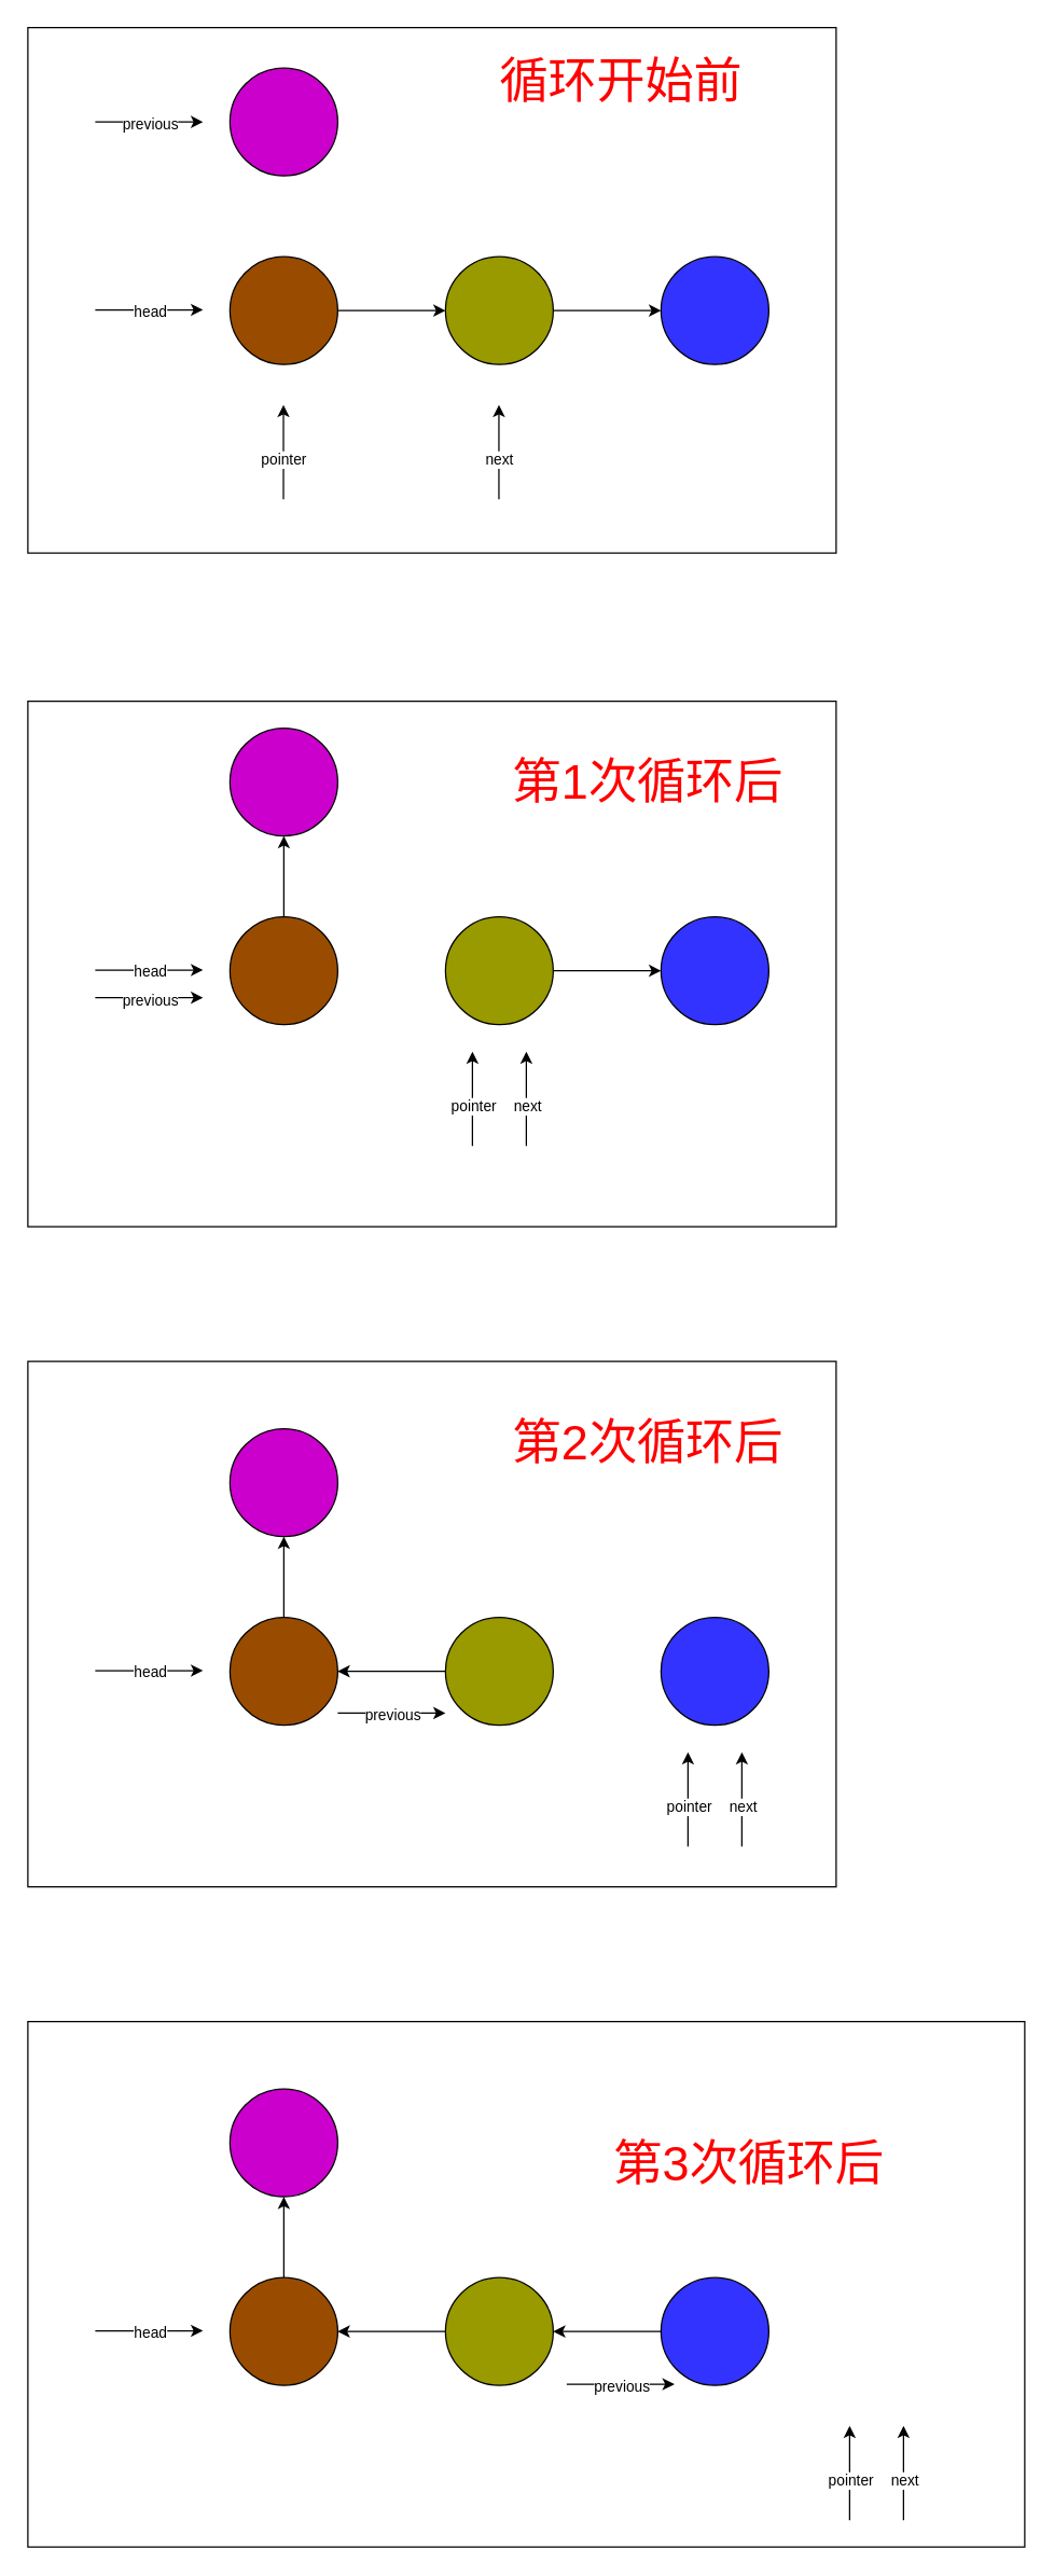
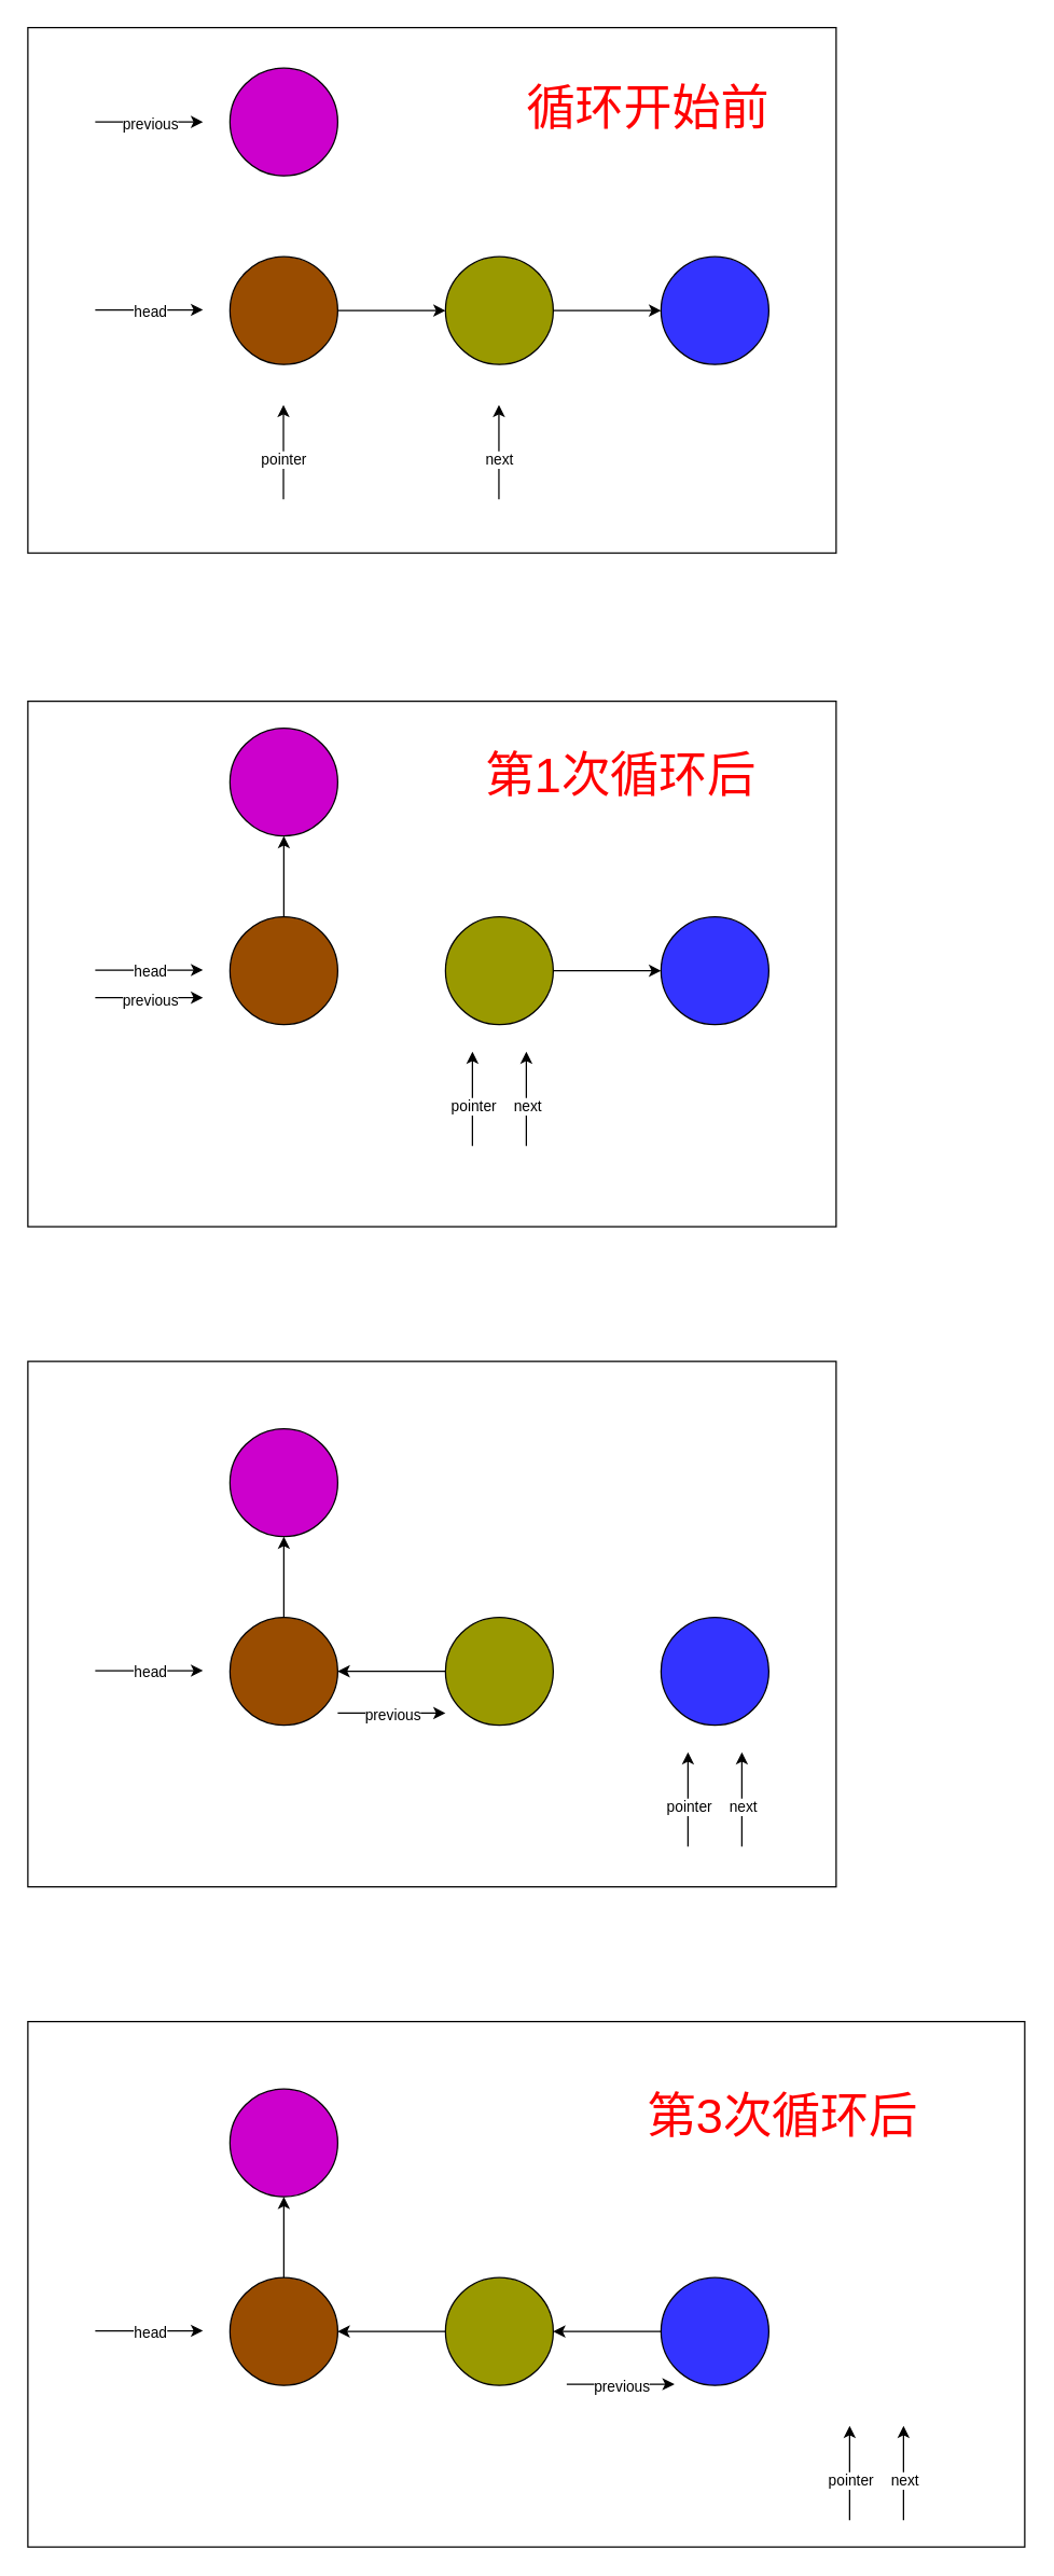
  <mxCell id="0" />
  <mxCell id="1" parent="0" />
  <mxCell id="2" value="" style="rounded=0;whiteSpace=wrap;html=1;labelBorderColor=default;fillColor=#FFFFFF;" vertex="1" parent="1"><mxGeometry x="20" y="1500" width="740" height="390" as="geometry" /></mxCell>
  <mxCell id="3" value="" style="rounded=0;whiteSpace=wrap;html=1;labelBorderColor=default;fillColor=#FFFFFF;" vertex="1" parent="1"><mxGeometry x="20" y="1010" width="600" height="390" as="geometry" /></mxCell>
  <mxCell id="4" value="" style="rounded=0;whiteSpace=wrap;html=1;labelBorderColor=default;fillColor=#FFFFFF;" vertex="1" parent="1"><mxGeometry x="20" y="520" width="600" height="390" as="geometry" /></mxCell>
  <mxCell id="5" value="" style="rounded=0;whiteSpace=wrap;html=1;labelBorderColor=default;fillColor=#FFFFFF;" vertex="1" parent="1"><mxGeometry x="20" y="20" width="600" height="390" as="geometry" /></mxCell>
  <mxCell id="6" value="" style="edgeStyle=orthogonalEdgeStyle;rounded=0;orthogonalLoop=1;jettySize=auto;html=1;" edge="1" parent="1" source="7" target="9"><mxGeometry relative="1" as="geometry" /></mxCell>
  <mxCell id="7" value="" style="ellipse;whiteSpace=wrap;html=1;aspect=fixed;fillColor=#994C00;" vertex="1" parent="1"><mxGeometry x="170" y="190" width="80" height="80" as="geometry" /></mxCell>
  <mxCell id="8" value="" style="edgeStyle=orthogonalEdgeStyle;rounded=0;orthogonalLoop=1;jettySize=auto;html=1;" edge="1" parent="1" source="9" target="10"><mxGeometry relative="1" as="geometry" /></mxCell>
  <mxCell id="9" value="" style="ellipse;whiteSpace=wrap;html=1;aspect=fixed;fillColor=#999900;" vertex="1" parent="1"><mxGeometry x="330" y="190" width="80" height="80" as="geometry" /></mxCell>
  <mxCell id="10" value="" style="ellipse;whiteSpace=wrap;html=1;aspect=fixed;fillColor=#3333FF;" vertex="1" parent="1"><mxGeometry x="490" y="190" width="80" height="80" as="geometry" /></mxCell>
  <mxCell id="11" value="" style="endArrow=classic;html=1;rounded=0;" edge="1" parent="1"><mxGeometry width="50" height="50" relative="1" as="geometry"><mxPoint x="70" y="229.5" as="sourcePoint" /><mxPoint x="150" y="229.5" as="targetPoint" /></mxGeometry></mxCell>
  <mxCell id="12" value="head" style="edgeLabel;html=1;align=center;verticalAlign=middle;resizable=0;points=[];" vertex="1" connectable="0" parent="11"><mxGeometry x="-0.35" y="1" relative="1" as="geometry"><mxPoint x="14" y="2" as="offset" /></mxGeometry></mxCell>
  <mxCell id="13" value="" style="endArrow=classic;html=1;rounded=0;" edge="1" parent="1"><mxGeometry width="50" height="50" relative="1" as="geometry"><mxPoint x="209.71" y="370" as="sourcePoint" /><mxPoint x="209.71" y="300" as="targetPoint" /></mxGeometry></mxCell>
  <mxCell id="14" value="pointer" style="edgeLabel;html=1;align=center;verticalAlign=middle;resizable=0;points=[];" vertex="1" connectable="0" parent="13"><mxGeometry x="-0.35" y="1" relative="1" as="geometry"><mxPoint x="1" y="-7" as="offset" /></mxGeometry></mxCell>
  <mxCell id="15" value="" style="endArrow=classic;html=1;rounded=0;" edge="1" parent="1"><mxGeometry width="50" height="50" relative="1" as="geometry"><mxPoint x="70" y="90" as="sourcePoint" /><mxPoint x="150" y="90" as="targetPoint" /></mxGeometry></mxCell>
  <mxCell id="16" value="previous" style="edgeLabel;html=1;align=center;verticalAlign=middle;resizable=0;points=[];" vertex="1" connectable="0" parent="15"><mxGeometry x="-0.35" y="1" relative="1" as="geometry"><mxPoint x="14" y="2" as="offset" /></mxGeometry></mxCell>
  <mxCell id="17" value="" style="ellipse;whiteSpace=wrap;html=1;aspect=fixed;fillColor=#CC00CC;" vertex="1" parent="1"><mxGeometry x="170" y="50" width="80" height="80" as="geometry" /></mxCell>
  <mxCell id="18" value="" style="endArrow=classic;html=1;rounded=0;" edge="1" parent="1"><mxGeometry width="50" height="50" relative="1" as="geometry"><mxPoint x="369.66" y="370" as="sourcePoint" /><mxPoint x="369.66" y="300" as="targetPoint" /></mxGeometry></mxCell>
  <mxCell id="19" value="next" style="edgeLabel;html=1;align=center;verticalAlign=middle;resizable=0;points=[];" vertex="1" connectable="0" parent="18"><mxGeometry x="-0.35" y="1" relative="1" as="geometry"><mxPoint x="1" y="-7" as="offset" /></mxGeometry></mxCell>
  <mxCell id="20" value="" style="edgeStyle=orthogonalEdgeStyle;rounded=0;orthogonalLoop=1;jettySize=auto;html=1;" edge="1" parent="1" source="21" target="31"><mxGeometry relative="1" as="geometry" /></mxCell>
  <mxCell id="21" value="" style="ellipse;whiteSpace=wrap;html=1;aspect=fixed;fillColor=#994C00;" vertex="1" parent="1"><mxGeometry x="170" y="680" width="80" height="80" as="geometry" /></mxCell>
  <mxCell id="22" value="" style="edgeStyle=orthogonalEdgeStyle;rounded=0;orthogonalLoop=1;jettySize=auto;html=1;" edge="1" parent="1" source="23" target="24"><mxGeometry relative="1" as="geometry" /></mxCell>
  <mxCell id="23" value="" style="ellipse;whiteSpace=wrap;html=1;aspect=fixed;fillColor=#999900;" vertex="1" parent="1"><mxGeometry x="330" y="680" width="80" height="80" as="geometry" /></mxCell>
  <mxCell id="24" value="" style="ellipse;whiteSpace=wrap;html=1;aspect=fixed;fillColor=#3333FF;" vertex="1" parent="1"><mxGeometry x="490" y="680" width="80" height="80" as="geometry" /></mxCell>
  <mxCell id="25" value="" style="endArrow=classic;html=1;rounded=0;" edge="1" parent="1"><mxGeometry width="50" height="50" relative="1" as="geometry"><mxPoint x="70" y="719.5" as="sourcePoint" /><mxPoint x="150" y="719.5" as="targetPoint" /></mxGeometry></mxCell>
  <mxCell id="26" value="head" style="edgeLabel;html=1;align=center;verticalAlign=middle;resizable=0;points=[];" vertex="1" connectable="0" parent="25"><mxGeometry x="-0.35" y="1" relative="1" as="geometry"><mxPoint x="14" y="2" as="offset" /></mxGeometry></mxCell>
  <mxCell id="27" value="" style="endArrow=classic;html=1;rounded=0;" edge="1" parent="1"><mxGeometry width="50" height="50" relative="1" as="geometry"><mxPoint x="350" y="850" as="sourcePoint" /><mxPoint x="350" y="780" as="targetPoint" /></mxGeometry></mxCell>
  <mxCell id="28" value="pointer" style="edgeLabel;html=1;align=center;verticalAlign=middle;resizable=0;points=[];" vertex="1" connectable="0" parent="27"><mxGeometry x="-0.35" y="1" relative="1" as="geometry"><mxPoint x="1" y="-7" as="offset" /></mxGeometry></mxCell>
  <mxCell id="29" value="" style="endArrow=classic;html=1;rounded=0;" edge="1" parent="1"><mxGeometry width="50" height="50" relative="1" as="geometry"><mxPoint x="70" y="740" as="sourcePoint" /><mxPoint x="150" y="740" as="targetPoint" /></mxGeometry></mxCell>
  <mxCell id="30" value="previous" style="edgeLabel;html=1;align=center;verticalAlign=middle;resizable=0;points=[];" vertex="1" connectable="0" parent="29"><mxGeometry x="-0.35" y="1" relative="1" as="geometry"><mxPoint x="14" y="2" as="offset" /></mxGeometry></mxCell>
  <mxCell id="31" value="" style="ellipse;whiteSpace=wrap;html=1;aspect=fixed;fillColor=#CC00CC;" vertex="1" parent="1"><mxGeometry x="170" y="540" width="80" height="80" as="geometry" /></mxCell>
  <mxCell id="32" value="" style="endArrow=classic;html=1;rounded=0;" edge="1" parent="1"><mxGeometry width="50" height="50" relative="1" as="geometry"><mxPoint x="390" y="850" as="sourcePoint" /><mxPoint x="390" y="780" as="targetPoint" /></mxGeometry></mxCell>
  <mxCell id="33" value="next" style="edgeLabel;html=1;align=center;verticalAlign=middle;resizable=0;points=[];" vertex="1" connectable="0" parent="32"><mxGeometry x="-0.35" y="1" relative="1" as="geometry"><mxPoint x="1" y="-7" as="offset" /></mxGeometry></mxCell>
  <mxCell id="34" value="" style="edgeStyle=orthogonalEdgeStyle;rounded=0;orthogonalLoop=1;jettySize=auto;html=1;" edge="1" parent="1" source="35" target="45"><mxGeometry relative="1" as="geometry" /></mxCell>
  <mxCell id="35" value="" style="ellipse;whiteSpace=wrap;html=1;aspect=fixed;fillColor=#994C00;" vertex="1" parent="1"><mxGeometry x="170" y="1200" width="80" height="80" as="geometry" /></mxCell>
  <mxCell id="36" value="" style="edgeStyle=orthogonalEdgeStyle;rounded=0;orthogonalLoop=1;jettySize=auto;html=1;entryX=1;entryY=0.5;entryDx=0;entryDy=0;" edge="1" parent="1" source="37" target="35"><mxGeometry relative="1" as="geometry" /></mxCell>
  <mxCell id="37" value="" style="ellipse;whiteSpace=wrap;html=1;aspect=fixed;fillColor=#999900;" vertex="1" parent="1"><mxGeometry x="330" y="1200" width="80" height="80" as="geometry" /></mxCell>
  <mxCell id="38" value="" style="ellipse;whiteSpace=wrap;html=1;aspect=fixed;fillColor=#3333FF;" vertex="1" parent="1"><mxGeometry x="490" y="1200" width="80" height="80" as="geometry" /></mxCell>
  <mxCell id="39" value="" style="endArrow=classic;html=1;rounded=0;" edge="1" parent="1"><mxGeometry width="50" height="50" relative="1" as="geometry"><mxPoint x="70" y="1239.5" as="sourcePoint" /><mxPoint x="150" y="1239.5" as="targetPoint" /></mxGeometry></mxCell>
  <mxCell id="40" value="head" style="edgeLabel;html=1;align=center;verticalAlign=middle;resizable=0;points=[];" vertex="1" connectable="0" parent="39"><mxGeometry x="-0.35" y="1" relative="1" as="geometry"><mxPoint x="14" y="2" as="offset" /></mxGeometry></mxCell>
  <mxCell id="41" value="" style="endArrow=classic;html=1;rounded=0;" edge="1" parent="1"><mxGeometry width="50" height="50" relative="1" as="geometry"><mxPoint x="510" y="1370" as="sourcePoint" /><mxPoint x="510" y="1300" as="targetPoint" /></mxGeometry></mxCell>
  <mxCell id="42" value="pointer" style="edgeLabel;html=1;align=center;verticalAlign=middle;resizable=0;points=[];" vertex="1" connectable="0" parent="41"><mxGeometry x="-0.35" y="1" relative="1" as="geometry"><mxPoint x="1" y="-7" as="offset" /></mxGeometry></mxCell>
  <mxCell id="43" value="" style="endArrow=classic;html=1;rounded=0;" edge="1" parent="1"><mxGeometry width="50" height="50" relative="1" as="geometry"><mxPoint x="250" y="1271" as="sourcePoint" /><mxPoint x="330" y="1271" as="targetPoint" /></mxGeometry></mxCell>
  <mxCell id="44" value="previous" style="edgeLabel;html=1;align=center;verticalAlign=middle;resizable=0;points=[];" vertex="1" connectable="0" parent="43"><mxGeometry x="-0.35" y="1" relative="1" as="geometry"><mxPoint x="14" y="2" as="offset" /></mxGeometry></mxCell>
  <mxCell id="45" value="" style="ellipse;whiteSpace=wrap;html=1;aspect=fixed;fillColor=#CC00CC;" vertex="1" parent="1"><mxGeometry x="170" y="1060" width="80" height="80" as="geometry" /></mxCell>
  <mxCell id="46" value="" style="endArrow=classic;html=1;rounded=0;" edge="1" parent="1"><mxGeometry width="50" height="50" relative="1" as="geometry"><mxPoint x="550" y="1370" as="sourcePoint" /><mxPoint x="550" y="1300" as="targetPoint" /></mxGeometry></mxCell>
  <mxCell id="47" value="next" style="edgeLabel;html=1;align=center;verticalAlign=middle;resizable=0;points=[];" vertex="1" connectable="0" parent="46"><mxGeometry x="-0.35" y="1" relative="1" as="geometry"><mxPoint x="1" y="-7" as="offset" /></mxGeometry></mxCell>
  <mxCell id="48" value="" style="edgeStyle=orthogonalEdgeStyle;rounded=0;orthogonalLoop=1;jettySize=auto;html=1;labelBorderColor=default;" edge="1" parent="1" source="49" target="60"><mxGeometry relative="1" as="geometry" /></mxCell>
  <mxCell id="49" value="" style="ellipse;whiteSpace=wrap;html=1;aspect=fixed;fillColor=#994C00;labelBorderColor=none;" vertex="1" parent="1"><mxGeometry x="170" y="1690" width="80" height="80" as="geometry" /></mxCell>
  <mxCell id="50" value="" style="edgeStyle=orthogonalEdgeStyle;rounded=0;orthogonalLoop=1;jettySize=auto;html=1;entryX=1;entryY=0.5;entryDx=0;entryDy=0;labelBorderColor=none;" edge="1" parent="1" source="51" target="49"><mxGeometry relative="1" as="geometry" /></mxCell>
  <mxCell id="51" value="" style="ellipse;whiteSpace=wrap;html=1;aspect=fixed;fillColor=#999900;labelBorderColor=none;" vertex="1" parent="1"><mxGeometry x="330" y="1690" width="80" height="80" as="geometry" /></mxCell>
  <mxCell id="52" style="edgeStyle=orthogonalEdgeStyle;rounded=0;orthogonalLoop=1;jettySize=auto;html=1;exitX=0;exitY=0.5;exitDx=0;exitDy=0;entryX=1;entryY=0.5;entryDx=0;entryDy=0;labelBorderColor=none;" edge="1" parent="1" source="53" target="51"><mxGeometry relative="1" as="geometry" /></mxCell>
  <mxCell id="53" value="" style="ellipse;whiteSpace=wrap;html=1;aspect=fixed;fillColor=#3333FF;labelBorderColor=none;" vertex="1" parent="1"><mxGeometry x="490" y="1690" width="80" height="80" as="geometry" /></mxCell>
  <mxCell id="54" value="" style="endArrow=classic;html=1;rounded=0;labelBorderColor=none;" edge="1" parent="1"><mxGeometry width="50" height="50" relative="1" as="geometry"><mxPoint x="70" y="1729.5" as="sourcePoint" /><mxPoint x="150" y="1729.5" as="targetPoint" /></mxGeometry></mxCell>
  <mxCell id="55" value="head" style="edgeLabel;html=1;align=center;verticalAlign=middle;resizable=0;points=[];labelBorderColor=none;" vertex="1" connectable="0" parent="54"><mxGeometry x="-0.35" y="1" relative="1" as="geometry"><mxPoint x="14" y="2" as="offset" /></mxGeometry></mxCell>
  <mxCell id="56" value="" style="endArrow=classic;html=1;rounded=0;labelBorderColor=none;" edge="1" parent="1"><mxGeometry width="50" height="50" relative="1" as="geometry"><mxPoint x="630" y="1870" as="sourcePoint" /><mxPoint x="630" y="1800" as="targetPoint" /></mxGeometry></mxCell>
  <mxCell id="57" value="pointer" style="edgeLabel;html=1;align=center;verticalAlign=middle;resizable=0;points=[];labelBorderColor=none;" vertex="1" connectable="0" parent="56"><mxGeometry x="-0.35" y="1" relative="1" as="geometry"><mxPoint x="1" y="-7" as="offset" /></mxGeometry></mxCell>
  <mxCell id="58" value="" style="endArrow=classic;html=1;rounded=0;labelBorderColor=none;" edge="1" parent="1"><mxGeometry width="50" height="50" relative="1" as="geometry"><mxPoint x="420" y="1769.17" as="sourcePoint" /><mxPoint x="500" y="1769.17" as="targetPoint" /></mxGeometry></mxCell>
  <mxCell id="59" value="previous" style="edgeLabel;html=1;align=center;verticalAlign=middle;resizable=0;points=[];labelBorderColor=none;" vertex="1" connectable="0" parent="58"><mxGeometry x="-0.35" y="1" relative="1" as="geometry"><mxPoint x="14" y="2" as="offset" /></mxGeometry></mxCell>
  <mxCell id="60" value="" style="ellipse;whiteSpace=wrap;html=1;aspect=fixed;fillColor=#CC00CC;labelBorderColor=default;" vertex="1" parent="1"><mxGeometry x="170" y="1550" width="80" height="80" as="geometry" /></mxCell>
  <mxCell id="61" value="" style="endArrow=classic;html=1;rounded=0;labelBorderColor=none;" edge="1" parent="1"><mxGeometry width="50" height="50" relative="1" as="geometry"><mxPoint x="670" y="1870" as="sourcePoint" /><mxPoint x="670" y="1800" as="targetPoint" /></mxGeometry></mxCell>
  <mxCell id="62" value="next" style="edgeLabel;html=1;align=center;verticalAlign=middle;resizable=0;points=[];labelBorderColor=none;" vertex="1" connectable="0" parent="61"><mxGeometry x="-0.35" y="1" relative="1" as="geometry"><mxPoint x="1" y="-7" as="offset" /></mxGeometry></mxCell>
- <mxCell id="63" value="&lt;font style=&quot;font-size: 36px;&quot; color=&quot;#ff0000&quot;&gt;循环开始前&lt;/font&gt;" style="text;html=1;align=center;verticalAlign=middle;resizable=0;points=[];autosize=1;strokeColor=none;fillColor=none;" vertex="1" parent="1"><mxGeometry x="360" y="30" width="200" height="60" as="geometry" /></mxCell>
- <mxCell id="64" value="&lt;font style=&quot;font-size: 36px;&quot; color=&quot;#ff0000&quot;&gt;第1次循环后&lt;/font&gt;" style="text;html=1;align=center;verticalAlign=middle;resizable=0;points=[];autosize=1;strokeColor=none;fillColor=none;" vertex="1" parent="1"><mxGeometry x="370" y="550" width="220" height="60" as="geometry" /></mxCell>
- <mxCell id="65" value="&lt;font style=&quot;font-size: 36px;&quot; color=&quot;#ff0000&quot;&gt;第2次循环后&lt;/font&gt;" style="text;html=1;align=center;verticalAlign=middle;resizable=0;points=[];autosize=1;strokeColor=none;fillColor=none;" vertex="1" parent="1"><mxGeometry x="370" y="1040" width="220" height="60" as="geometry" /></mxCell>
- <mxCell id="66" value="&lt;font style=&quot;font-size: 36px;&quot; color=&quot;#ff0000&quot;&gt;第3次循环后&lt;/font&gt;" style="text;html=1;align=center;verticalAlign=middle;resizable=0;points=[];autosize=1;strokeColor=none;fillColor=none;" vertex="1" parent="1"><mxGeometry x="445" y="1575" width="220" height="60" as="geometry" /></mxCell>
+ <mxCell id="63" value="&lt;font style=&quot;font-size: 36px;&quot; color=&quot;#ff0000&quot;&gt;循环开始前&lt;/font&gt;" style="text;html=1;align=center;verticalAlign=middle;resizable=0;points=[];autosize=1;strokeColor=none;fillColor=none;" vertex="1" parent="1"><mxGeometry x="380" y="50" width="200" height="60" as="geometry" /></mxCell>
+ <mxCell id="64" value="&lt;font style=&quot;font-size: 36px;&quot; color=&quot;#ff0000&quot;&gt;第1次循环后&lt;/font&gt;" style="text;html=1;align=center;verticalAlign=middle;resizable=0;points=[];autosize=1;strokeColor=none;fillColor=none;" vertex="1" parent="1"><mxGeometry x="350" y="545" width="220" height="60" as="geometry" /></mxCell>
+ <mxCell id="66" value="&lt;font style=&quot;font-size: 36px;&quot; color=&quot;#ff0000&quot;&gt;第3次循环后&lt;/font&gt;" style="text;html=1;align=center;verticalAlign=middle;resizable=0;points=[];autosize=1;strokeColor=none;fillColor=none;" vertex="1" parent="1"><mxGeometry x="470" y="1540" width="220" height="60" as="geometry" /></mxCell>
